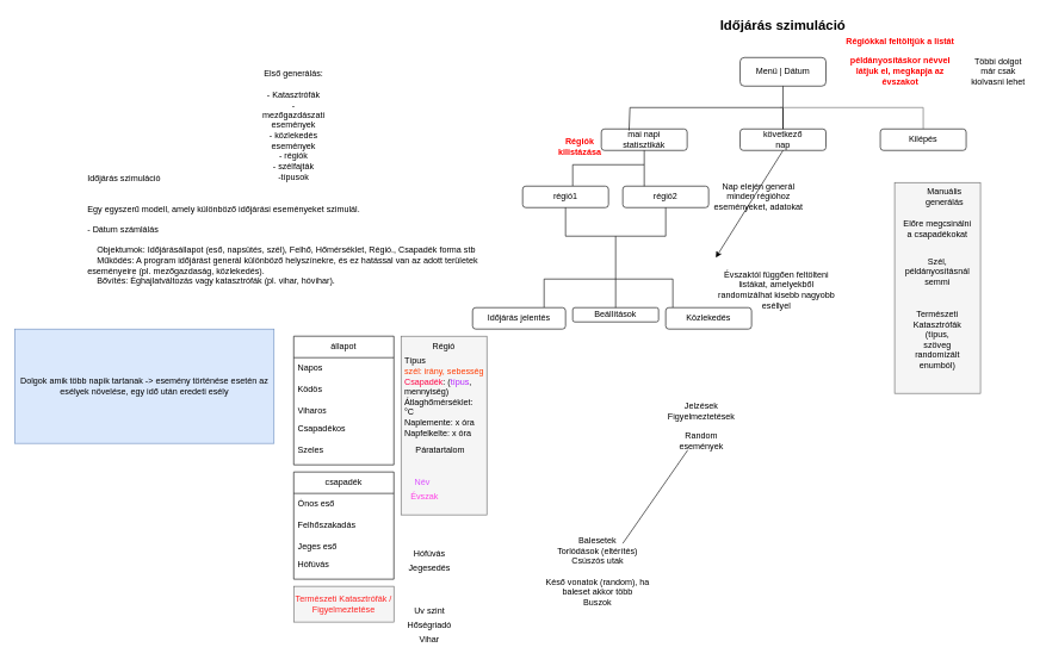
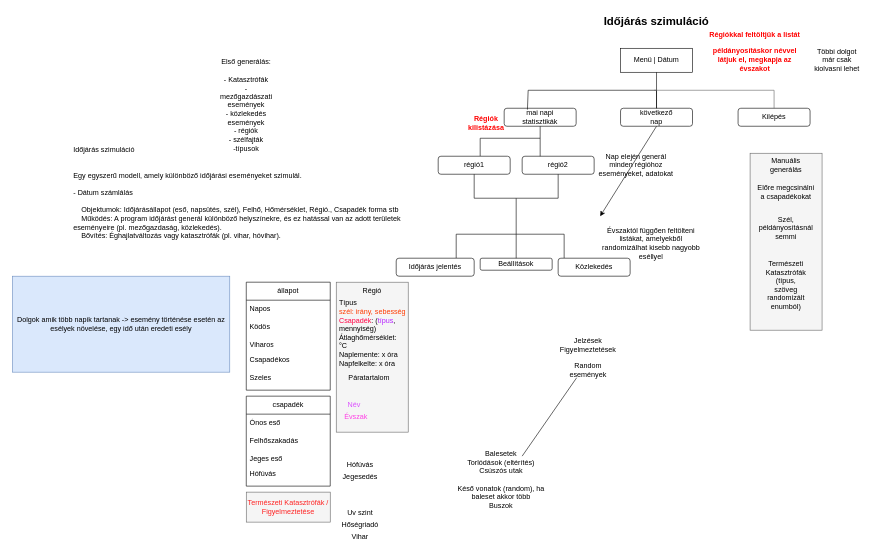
  <mxCell id="0" />
  <mxCell id="1" parent="0" />
- <mxCell id="2" value="Menü | Dátum" style="rounded=1;whiteSpace=wrap;html=1;fontSize=12;glass=0;strokeWidth=1;shadow=0;" parent="1" vertex="1"><mxGeometry x="1034" y="80" width="120" height="40" as="geometry" /></mxCell>
+ <mxCell id="2" value="Menü | Dátum" style="whiteSpace=wrap;html=1;fontSize=12;glass=0;strokeWidth=1;shadow=0;rounded=0;" parent="1" vertex="1"><mxGeometry x="1034" y="80" width="120" height="40" as="geometry" /></mxCell>
  <mxCell id="3" value="Időjárás szimuláció&#10;&#10;&#10;Egy egyszerű modell, amely különböző időjárási eseményeket szimulál.&#10;&#10;- Dátum számlálás&#10;&#10;    Objektumok: Időjárásállapot (eső, napsütés, szél), Felhő, Hőmérséklet, Régió., Csapadék forma stb&#10;    Működés: A program időjárást generál különböző helyszínekre, és ez hatással van az adott területek eseményeire (pl. mezőgazdaság, közlekedés).&#10;    Bővítés: Éghajlatváltozás vagy katasztrófák (pl. vihar, hóvihar).&#10;&#10;&#10;&#10;&#10;" style="text;whiteSpace=wrap;" parent="1" vertex="1"><mxGeometry x="120" y="235" width="560" height="170" as="geometry" /></mxCell>
  <mxCell id="4" value="&lt;font style=&quot;font-size: 19px;&quot;&gt;&lt;b&gt;Időjárás szimuláció&lt;/b&gt;&lt;/font&gt;" style="text;html=1;align=center;verticalAlign=middle;whiteSpace=wrap;rounded=0;" parent="1" vertex="1"><mxGeometry x="974" y="20" width="240" height="30" as="geometry" /></mxCell>
  <mxCell id="5" value="" style="rounded=1;whiteSpace=wrap;html=1;" parent="1" vertex="1"><mxGeometry x="840" y="180" width="120" height="30" as="geometry" /></mxCell>
  <mxCell id="6" value="" style="rounded=1;whiteSpace=wrap;html=1;" parent="1" vertex="1"><mxGeometry x="1034" y="180" width="120" height="30" as="geometry" /></mxCell>
  <mxCell id="7" value="" style="rounded=1;whiteSpace=wrap;html=1;" parent="1" vertex="1"><mxGeometry x="1230" y="180" width="120" height="30" as="geometry" /></mxCell>
  <mxCell id="8" value="mai napi statisztikák" style="text;html=1;align=center;verticalAlign=middle;whiteSpace=wrap;rounded=0;" parent="1" vertex="1"><mxGeometry x="870" y="180" width="60" height="30" as="geometry" /></mxCell>
  <mxCell id="9" value="következő nap" style="text;html=1;align=center;verticalAlign=middle;whiteSpace=wrap;rounded=0;" parent="1" vertex="1"><mxGeometry x="1056" y="180" width="76" height="30" as="geometry" /></mxCell>
  <mxCell id="10" value="Kilépés" style="text;html=1;align=center;verticalAlign=middle;whiteSpace=wrap;rounded=0;" parent="1" vertex="1"><mxGeometry x="1260" y="180" width="60" height="30" as="geometry" /></mxCell>
  <mxCell id="11" value="" style="endArrow=none;html=1;rounded=0;entryX=0.5;entryY=1;entryDx=0;entryDy=0;exitX=0.323;exitY=0.076;exitDx=0;exitDy=0;exitPerimeter=0;" parent="1" source="5" target="2" edge="1"><mxGeometry width="50" height="50" relative="1" as="geometry"><mxPoint x="1030" y="210" as="sourcePoint" /><mxPoint x="1080" y="160" as="targetPoint" /><Array as="points"><mxPoint x="880" y="150" /><mxPoint x="1094" y="150" /><mxPoint x="1094" y="180" /></Array></mxGeometry></mxCell>
  <mxCell id="12" value="" style="endArrow=none;html=1;rounded=0;fillColor=#f5f5f5;strokeColor=#666666;" parent="1" edge="1"><mxGeometry width="50" height="50" relative="1" as="geometry"><mxPoint x="1290" y="180" as="sourcePoint" /><mxPoint x="1090" y="150" as="targetPoint" /><Array as="points"><mxPoint x="1290" y="150" /></Array></mxGeometry></mxCell>
  <mxCell id="13" value="" style="rounded=0;whiteSpace=wrap;html=1;fillColor=#f5f5f5;fontColor=#333333;strokeColor=#666666;" parent="1" vertex="1"><mxGeometry x="560" y="470" width="120" height="250" as="geometry" /></mxCell>
  <mxCell id="14" value="Régió" style="text;html=1;align=center;verticalAlign=middle;whiteSpace=wrap;rounded=0;" parent="1" vertex="1"><mxGeometry x="570" y="470" width="100" height="30" as="geometry" /></mxCell>
  <mxCell id="15" value="&lt;div&gt;&lt;span style=&quot;background-color: transparent;&quot;&gt;Típus&lt;/span&gt;&lt;/div&gt;&lt;div&gt;&lt;span style=&quot;color: light-dark(rgb(255, 59, 0), rgb(255, 122, 71)); background-color: transparent;&quot;&gt;szél: irány, sebesség&lt;/span&gt;&lt;/div&gt;&lt;div&gt;&lt;font style=&quot;color: rgb(255, 0, 67);&quot;&gt;Csapadék&lt;/font&gt;: (&lt;font style=&quot;color: rgb(181, 35, 255);&quot;&gt;típus&lt;/font&gt;, mennyiség)&lt;/div&gt;&lt;div&gt;Átlaghőmérséklet: °C&amp;nbsp;&lt;/div&gt;&lt;div&gt;&lt;span style=&quot;background-color: transparent; color: light-dark(rgb(0, 0, 0), rgb(255, 255, 255));&quot;&gt;Naplemente: x óra&lt;/span&gt;&lt;/div&gt;&lt;div&gt;Napfelkelte: x óra&amp;nbsp;&lt;/div&gt;" style="text;html=1;align=left;verticalAlign=middle;whiteSpace=wrap;rounded=0;" parent="1" vertex="1"><mxGeometry x="562.5" y="520" width="115" height="70" as="geometry" /></mxCell>
  <mxCell id="16" value="állapot" style="swimlane;fontStyle=0;childLayout=stackLayout;horizontal=1;startSize=30;horizontalStack=0;resizeParent=1;resizeParentMax=0;resizeLast=0;collapsible=1;marginBottom=0;whiteSpace=wrap;html=1;" parent="1" vertex="1"><mxGeometry x="410" y="470" width="140" height="180" as="geometry" /></mxCell>
  <mxCell id="17" value="Napos" style="text;strokeColor=none;fillColor=none;align=left;verticalAlign=middle;spacingLeft=4;spacingRight=4;overflow=hidden;points=[[0,0.5],[1,0.5]];portConstraint=eastwest;rotatable=0;whiteSpace=wrap;html=1;" parent="16" vertex="1"><mxGeometry y="30" width="140" height="30" as="geometry" /></mxCell>
  <mxCell id="18" value="Ködös" style="text;strokeColor=none;fillColor=none;align=left;verticalAlign=middle;spacingLeft=4;spacingRight=4;overflow=hidden;points=[[0,0.5],[1,0.5]];portConstraint=eastwest;rotatable=0;whiteSpace=wrap;html=1;" parent="16" vertex="1"><mxGeometry y="60" width="140" height="30" as="geometry" /></mxCell>
  <mxCell id="19" value="&lt;div&gt;Viharos&lt;/div&gt;" style="text;strokeColor=none;fillColor=none;align=left;verticalAlign=middle;spacingLeft=4;spacingRight=4;overflow=hidden;points=[[0,0.5],[1,0.5]];portConstraint=eastwest;rotatable=0;whiteSpace=wrap;html=1;" parent="16" vertex="1"><mxGeometry y="90" width="140" height="30" as="geometry" /></mxCell>
  <mxCell id="20" value="&lt;div&gt;Csapadékos&lt;/div&gt;" style="text;strokeColor=none;fillColor=none;align=left;verticalAlign=middle;spacingLeft=4;spacingRight=4;overflow=hidden;points=[[0,0.5],[1,0.5]];portConstraint=eastwest;rotatable=0;whiteSpace=wrap;html=1;" parent="16" vertex="1"><mxGeometry y="120" width="140" height="20" as="geometry" /></mxCell>
  <mxCell id="21" value="&lt;div&gt;Szeles&lt;/div&gt;" style="text;strokeColor=none;fillColor=none;align=left;verticalAlign=middle;spacingLeft=4;spacingRight=4;overflow=hidden;points=[[0,0.5],[1,0.5]];portConstraint=eastwest;rotatable=0;whiteSpace=wrap;html=1;" parent="16" vertex="1"><mxGeometry y="140" width="140" height="40" as="geometry" /></mxCell>
  <mxCell id="22" value="&lt;span&gt;&lt;font style=&quot;color: rgb(0, 0, 0);&quot;&gt;csapadék&lt;/font&gt;&lt;/span&gt;" style="swimlane;fontStyle=0;childLayout=stackLayout;horizontal=1;startSize=30;horizontalStack=0;resizeParent=1;resizeParentMax=0;resizeLast=0;collapsible=1;marginBottom=0;whiteSpace=wrap;html=1;" parent="1" vertex="1"><mxGeometry x="410" y="660" width="140" height="150" as="geometry" /></mxCell>
  <mxCell id="23" value="Ónos eső" style="text;strokeColor=none;fillColor=none;align=left;verticalAlign=middle;spacingLeft=4;spacingRight=4;overflow=hidden;points=[[0,0.5],[1,0.5]];portConstraint=eastwest;rotatable=0;whiteSpace=wrap;html=1;" parent="22" vertex="1"><mxGeometry y="30" width="140" height="30" as="geometry" /></mxCell>
  <mxCell id="24" value="Felhőszakadás" style="text;strokeColor=none;fillColor=none;align=left;verticalAlign=middle;spacingLeft=4;spacingRight=4;overflow=hidden;points=[[0,0.5],[1,0.5]];portConstraint=eastwest;rotatable=0;whiteSpace=wrap;html=1;" parent="22" vertex="1"><mxGeometry y="60" width="140" height="30" as="geometry" /></mxCell>
  <mxCell id="25" value="&lt;div&gt;Jeges eső&lt;/div&gt;" style="text;strokeColor=none;fillColor=none;align=left;verticalAlign=middle;spacingLeft=4;spacingRight=4;overflow=hidden;points=[[0,0.5],[1,0.5]];portConstraint=eastwest;rotatable=0;whiteSpace=wrap;html=1;" parent="22" vertex="1"><mxGeometry y="90" width="140" height="30" as="geometry" /></mxCell>
  <mxCell id="26" value="Hófúvás" style="text;strokeColor=none;fillColor=none;align=left;verticalAlign=middle;spacingLeft=4;spacingRight=4;overflow=hidden;points=[[0,0.5],[1,0.5]];portConstraint=eastwest;rotatable=0;whiteSpace=wrap;html=1;" parent="22" vertex="1"><mxGeometry y="120" width="140" height="20" as="geometry" /></mxCell>
  <mxCell id="27" style="text;strokeColor=none;fillColor=none;align=left;verticalAlign=middle;spacingLeft=4;spacingRight=4;overflow=hidden;points=[[0,0.5],[1,0.5]];portConstraint=eastwest;rotatable=0;whiteSpace=wrap;html=1;" parent="22" vertex="1"><mxGeometry y="140" width="140" height="10" as="geometry" /></mxCell>
  <mxCell id="28" value="&lt;font style=&quot;color: rgb(0, 0, 0);&quot;&gt;&lt;font&gt;É&lt;/font&gt;&lt;font&gt;vszaktól függően feltölteni listákat, amelyekből randomizálhat kisebb nagyobb eséllye&lt;/font&gt;&lt;font&gt;l&lt;/font&gt;&lt;/font&gt;" style="text;html=1;align=center;verticalAlign=middle;whiteSpace=wrap;rounded=0;" parent="1" vertex="1"><mxGeometry x="1000" y="390" width="170" height="30" as="geometry" /></mxCell>
  <mxCell id="29" value="" style="rounded=0;whiteSpace=wrap;html=1;fillColor=#f5f5f5;fontColor=#333333;strokeColor=#666666;" parent="1" vertex="1"><mxGeometry x="410" y="820" width="140" height="50" as="geometry" /></mxCell>
  <mxCell id="30" value="&lt;font style=&quot;color: rgb(255, 33, 33);&quot;&gt;Természeti Katasztrófák / Figyelmeztetése&lt;/font&gt;" style="text;html=1;align=center;verticalAlign=middle;whiteSpace=wrap;rounded=0;" parent="1" vertex="1"><mxGeometry x="390" y="830" width="180" height="30" as="geometry" /></mxCell>
  <mxCell id="31" value="" style="endArrow=classic;html=1;rounded=0;exitX=0.5;exitY=1;exitDx=0;exitDy=0;" parent="1" source="9" edge="1"><mxGeometry width="50" height="50" relative="1" as="geometry"><mxPoint x="1050" y="400" as="sourcePoint" /><mxPoint x="1000" y="360" as="targetPoint" /></mxGeometry></mxCell>
  <mxCell id="32" value="&lt;font style=&quot;color: rgb(219, 79, 255);&quot;&gt;Név&lt;/font&gt;" style="text;html=1;align=center;verticalAlign=middle;whiteSpace=wrap;rounded=0;" parent="1" vertex="1"><mxGeometry x="560" y="660" width="60" height="30" as="geometry" /></mxCell>
  <mxCell id="33" value="Nap elején generál minden régióhoz eseményeket, adatokat" style="text;html=1;align=center;verticalAlign=middle;whiteSpace=wrap;rounded=0;" parent="1" vertex="1"><mxGeometry x="988" y="260" width="144" height="30" as="geometry" /></mxCell>
  <mxCell id="34" value="&lt;b&gt;&lt;font style=&quot;color: rgb(255, 0, 0);&quot;&gt;Régiók kilistázása&lt;/font&gt;&lt;/b&gt;" style="text;html=1;align=center;verticalAlign=middle;whiteSpace=wrap;rounded=0;" parent="1" vertex="1"><mxGeometry x="780" y="190" width="60" height="30" as="geometry" /></mxCell>
  <mxCell id="35" value="&lt;b&gt;&lt;font style=&quot;color: rgb(255, 0, 0);&quot;&gt;Régiókkal feltöltjük a listát&lt;/font&gt;&lt;/b&gt;&lt;div&gt;&lt;b&gt;&lt;font style=&quot;color: rgb(255, 0, 0);&quot;&gt;&lt;br&gt;&lt;/font&gt;&lt;/b&gt;&lt;/div&gt;&lt;div&gt;&lt;font color=&quot;#ff0000&quot;&gt;&lt;b&gt;példányosításkor névvel látjuk el, megkapja az évszakot&lt;/b&gt;&lt;/font&gt;&lt;/div&gt;" style="text;html=1;align=center;verticalAlign=middle;whiteSpace=wrap;rounded=0;" parent="1" vertex="1"><mxGeometry x="1170" y="70" width="176" height="30" as="geometry" /></mxCell>
  <mxCell id="36" value="&lt;font style=&quot;color: rgb(255, 63, 229);&quot;&gt;Évszak&lt;/font&gt;" style="text;html=1;align=center;verticalAlign=middle;whiteSpace=wrap;rounded=0;" parent="1" vertex="1"><mxGeometry x="562.5" y="680" width="60" height="30" as="geometry" /></mxCell>
  <mxCell id="37" value="Többi dolgot már csak kiolvasni lehet" style="text;html=1;align=center;verticalAlign=middle;whiteSpace=wrap;rounded=0;" parent="1" vertex="1"><mxGeometry x="1350" y="85" width="90" height="30" as="geometry" /></mxCell>
  <mxCell id="38" value="" style="rounded=0;whiteSpace=wrap;html=1;fillColor=#f5f5f5;fontColor=#333333;strokeColor=#666666;" parent="1" vertex="1"><mxGeometry x="1250" y="255" width="120" height="295" as="geometry" /></mxCell>
- <mxCell id="39" value="Manuális generálás" style="text;html=1;align=center;verticalAlign=middle;whiteSpace=wrap;rounded=0;" parent="1" vertex="1"><mxGeometry x="1275" y="260" width="90" height="30" as="geometry" /></mxCell>
+ <mxCell id="39" value="Manuális generálás" style="text;html=1;align=center;verticalAlign=middle;whiteSpace=wrap;rounded=0;" parent="1" vertex="1"><mxGeometry x="1265" y="260" width="90" height="30" as="geometry" /></mxCell>
  <mxCell id="40" value="Előre megcsinálni a csapadékokat" style="text;html=1;align=center;verticalAlign=middle;whiteSpace=wrap;rounded=0;" parent="1" vertex="1"><mxGeometry x="1260" y="305" width="100" height="30" as="geometry" /></mxCell>
  <mxCell id="41" value="Szél, példányosításnál semmi" style="text;html=1;align=center;verticalAlign=middle;whiteSpace=wrap;rounded=0;" parent="1" vertex="1"><mxGeometry x="1260" y="365" width="100" height="30" as="geometry" /></mxCell>
  <mxCell id="42" value="Természeti Katasztrófák&lt;div&gt;(típus, szöveg randomizált enumból)&lt;/div&gt;" style="text;html=1;align=center;verticalAlign=middle;whiteSpace=wrap;rounded=0;" parent="1" vertex="1"><mxGeometry x="1280" y="460" width="60" height="30" as="geometry" /></mxCell>
  <mxCell id="43" value="" style="endArrow=none;html=1;rounded=0;entryX=0.5;entryY=1;entryDx=0;entryDy=0;" parent="1" target="8" edge="1"><mxGeometry width="50" height="50" relative="1" as="geometry"><mxPoint x="800" y="260" as="sourcePoint" /><mxPoint x="930" y="340" as="targetPoint" /><Array as="points"><mxPoint x="800" y="230" /><mxPoint x="900" y="230" /></Array></mxGeometry></mxCell>
  <mxCell id="44" value="" style="endArrow=none;html=1;rounded=0;" parent="1" edge="1"><mxGeometry width="50" height="50" relative="1" as="geometry"><mxPoint x="900" y="270" as="sourcePoint" /><mxPoint x="900" y="230" as="targetPoint" /></mxGeometry></mxCell>
  <mxCell id="45" value="" style="rounded=1;whiteSpace=wrap;html=1;" parent="1" vertex="1"><mxGeometry x="730" y="260" width="120" height="30" as="geometry" /></mxCell>
  <mxCell id="46" value="" style="rounded=1;whiteSpace=wrap;html=1;" parent="1" vertex="1"><mxGeometry x="870" y="260" width="120" height="30" as="geometry" /></mxCell>
  <mxCell id="47" value="régió1" style="text;html=1;align=center;verticalAlign=middle;whiteSpace=wrap;rounded=0;" parent="1" vertex="1"><mxGeometry x="760" y="260" width="60" height="30" as="geometry" /></mxCell>
  <mxCell id="48" value="régió2" style="text;html=1;align=center;verticalAlign=middle;whiteSpace=wrap;rounded=0;" parent="1" vertex="1"><mxGeometry x="900" y="260" width="60" height="30" as="geometry" /></mxCell>
  <mxCell id="49" value="" style="endArrow=none;html=1;rounded=0;entryX=0.5;entryY=1;entryDx=0;entryDy=0;" parent="1" target="47" edge="1"><mxGeometry width="50" height="50" relative="1" as="geometry"><mxPoint x="860" y="390" as="sourcePoint" /><mxPoint x="860" y="310" as="targetPoint" /><Array as="points"><mxPoint x="860" y="330" /><mxPoint x="790" y="330" /></Array></mxGeometry></mxCell>
  <mxCell id="50" value="" style="endArrow=none;html=1;rounded=0;entryX=0.5;entryY=1;entryDx=0;entryDy=0;" parent="1" target="48" edge="1"><mxGeometry width="50" height="50" relative="1" as="geometry"><mxPoint x="860" y="330" as="sourcePoint" /><mxPoint x="930" y="340" as="targetPoint" /><Array as="points"><mxPoint x="930" y="330" /></Array></mxGeometry></mxCell>
  <mxCell id="51" value="" style="endArrow=none;html=1;rounded=0;" parent="1" edge="1"><mxGeometry width="50" height="50" relative="1" as="geometry"><mxPoint x="760" y="430" as="sourcePoint" /><mxPoint x="940" y="430" as="targetPoint" /><Array as="points"><mxPoint x="760" y="390" /><mxPoint x="860" y="390" /><mxPoint x="940" y="390" /></Array></mxGeometry></mxCell>
  <mxCell id="52" value="Időjárás jelentés" style="rounded=1;whiteSpace=wrap;html=1;" parent="1" vertex="1"><mxGeometry x="660" y="430" width="130" height="30" as="geometry" /></mxCell>
  <mxCell id="53" value="Beállítások" style="rounded=1;whiteSpace=wrap;html=1;" parent="1" vertex="1"><mxGeometry x="800" y="430" width="120" height="20" as="geometry" /></mxCell>
  <mxCell id="54" value="" style="endArrow=none;html=1;rounded=0;entryX=0.5;entryY=0;entryDx=0;entryDy=0;" parent="1" target="53" edge="1"><mxGeometry width="50" height="50" relative="1" as="geometry"><mxPoint x="860" y="390" as="sourcePoint" /><mxPoint x="930" y="340" as="targetPoint" /></mxGeometry></mxCell>
  <mxCell id="55" value="Közlekedés" style="rounded=1;whiteSpace=wrap;html=1;" parent="1" vertex="1"><mxGeometry x="930" y="430" width="120" height="30" as="geometry" /></mxCell>
  <mxCell id="56" style="edgeStyle=orthogonalEdgeStyle;rounded=0;orthogonalLoop=1;jettySize=auto;html=1;exitX=0.5;exitY=1;exitDx=0;exitDy=0;" parent="1" source="13" target="13" edge="1"><mxGeometry relative="1" as="geometry" /></mxCell>
  <mxCell id="57" value="Jegesedés" style="text;html=1;align=center;verticalAlign=middle;whiteSpace=wrap;rounded=0;" parent="1" vertex="1"><mxGeometry x="570" y="780" width="60" height="30" as="geometry" /></mxCell>
  <mxCell id="58" value="Uv szint" style="text;html=1;align=center;verticalAlign=middle;whiteSpace=wrap;rounded=0;" parent="1" vertex="1"><mxGeometry x="570" y="840" width="60" height="30" as="geometry" /></mxCell>
  <mxCell id="59" value="Hőségriadó" style="text;html=1;align=center;verticalAlign=middle;whiteSpace=wrap;rounded=0;" parent="1" vertex="1"><mxGeometry x="570" y="860" width="60" height="30" as="geometry" /></mxCell>
  <mxCell id="60" value="Vihar" style="text;html=1;align=center;verticalAlign=middle;whiteSpace=wrap;rounded=0;" parent="1" vertex="1"><mxGeometry x="570" y="880" width="60" height="30" as="geometry" /></mxCell>
  <mxCell id="61" value="Hófúvás" style="text;html=1;align=center;verticalAlign=middle;whiteSpace=wrap;rounded=0;" parent="1" vertex="1"><mxGeometry x="570" y="760" width="60" height="30" as="geometry" /></mxCell>
  <mxCell id="62" value="Jelzések&lt;div&gt;Figyelmeztetések&lt;/div&gt;" style="text;html=1;align=center;verticalAlign=middle;whiteSpace=wrap;rounded=0;" parent="1" vertex="1"><mxGeometry x="950" y="560" width="60" height="30" as="geometry" /></mxCell>
  <mxCell id="63" value="Random események" style="text;html=1;align=center;verticalAlign=middle;whiteSpace=wrap;rounded=0;" parent="1" vertex="1"><mxGeometry x="950" y="601" width="60" height="30" as="geometry" /></mxCell>
  <mxCell id="64" value="" style="endArrow=none;html=1;rounded=0;entryX=0.181;entryY=0.943;entryDx=0;entryDy=0;entryPerimeter=0;" parent="1" target="63" edge="1"><mxGeometry width="50" height="50" relative="1" as="geometry"><mxPoint x="870" y="760" as="sourcePoint" /><mxPoint x="700" y="610" as="targetPoint" /></mxGeometry></mxCell>
  <mxCell id="65" value="Balesetek&lt;div&gt;Torlódások (eltérítés)&lt;/div&gt;&lt;div&gt;Csúszós utak&lt;/div&gt;&lt;div&gt;&lt;br&gt;&lt;/div&gt;&lt;div&gt;Késő vonatok (random), ha baleset akkor több&lt;/div&gt;&lt;div&gt;Buszok&lt;/div&gt;&lt;div&gt;&lt;br&gt;&lt;/div&gt;&lt;div&gt;&lt;br&gt;&lt;/div&gt;&lt;div&gt;&lt;br&gt;&lt;/div&gt;&lt;div&gt;&lt;br&gt;&lt;/div&gt;&lt;div&gt;&lt;br&gt;&lt;/div&gt;" style="text;html=1;align=center;verticalAlign=middle;whiteSpace=wrap;rounded=0;" parent="1" vertex="1"><mxGeometry x="760" y="820" width="150" height="30" as="geometry" /></mxCell>
  <mxCell id="66" value="Páratartalom" style="text;html=1;align=center;verticalAlign=middle;whiteSpace=wrap;rounded=0;" parent="1" vertex="1"><mxGeometry x="585" y="615" width="60" height="30" as="geometry" /></mxCell>
  <mxCell id="67" value="Dolgok amik több napik tartanak -&amp;gt; esemény történése esetén az esélyek növelése, egy idő után eredeti esély" style="text;html=1;align=center;verticalAlign=middle;whiteSpace=wrap;rounded=0;fillColor=#dae8fc;strokeColor=#6c8ebf;" parent="1" vertex="1"><mxGeometry x="20" y="460" width="362.5" height="160" as="geometry" /></mxCell>
  <mxCell id="68" value="Első generálás:&lt;div&gt;&lt;br&gt;&lt;/div&gt;&lt;div&gt;- Katasztrófák&lt;/div&gt;&lt;div&gt;- mezőgazdászati események&lt;/div&gt;&lt;div&gt;- közlekedés események&lt;/div&gt;&lt;div&gt;- régiók&lt;/div&gt;&lt;div&gt;- szélfajták&lt;/div&gt;&lt;div&gt;-típusok&lt;/div&gt;" style="text;html=1;align=center;verticalAlign=middle;whiteSpace=wrap;rounded=0;" parent="1" vertex="1"><mxGeometry x="380" y="160" width="60" height="30" as="geometry" /></mxCell>
